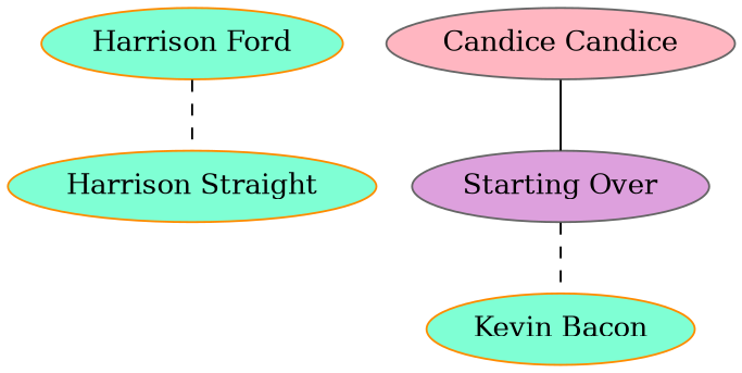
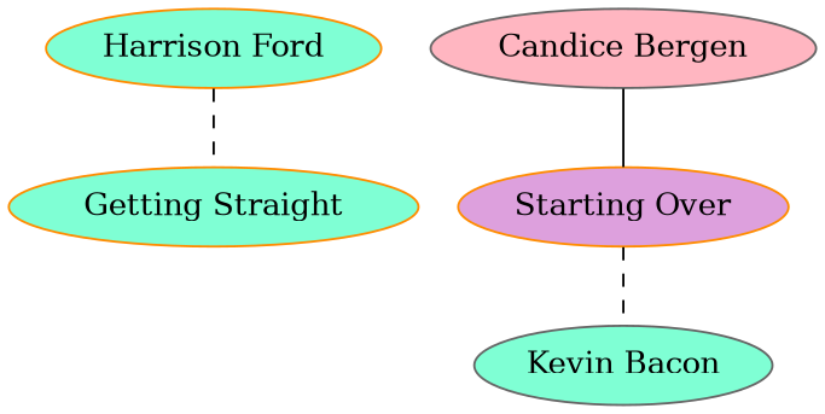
  graph {
    node [color=darkorange fillcolor=aquamarine style=filled]
    edge [style=dashed]
    "Harrison Ford"
-   "Getting Straight" [label="Harrison Straight"]
-   "Candice Bergen" [color=gray40 fillcolor=lightpink label="Candice Candice"]
-   "Starting Over" [color=gray40 fillcolor=plum]
-   "Kevin Bacon"
+   "Getting Straight"
+   "Candice Bergen" [color=gray40 fillcolor=lightpink]
+   "Starting Over" [fillcolor=plum]
+   "Kevin Bacon" [color=gray40]
    "Harrison Ford" -- "Getting Straight"
    "Candice Bergen" -- "Starting Over" [style=solid]
    "Starting Over" -- "Kevin Bacon"
  }
